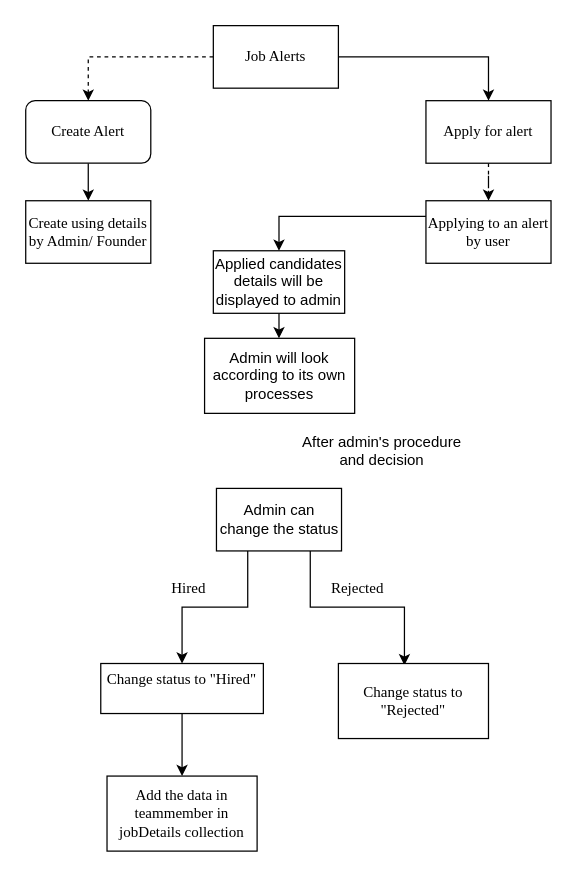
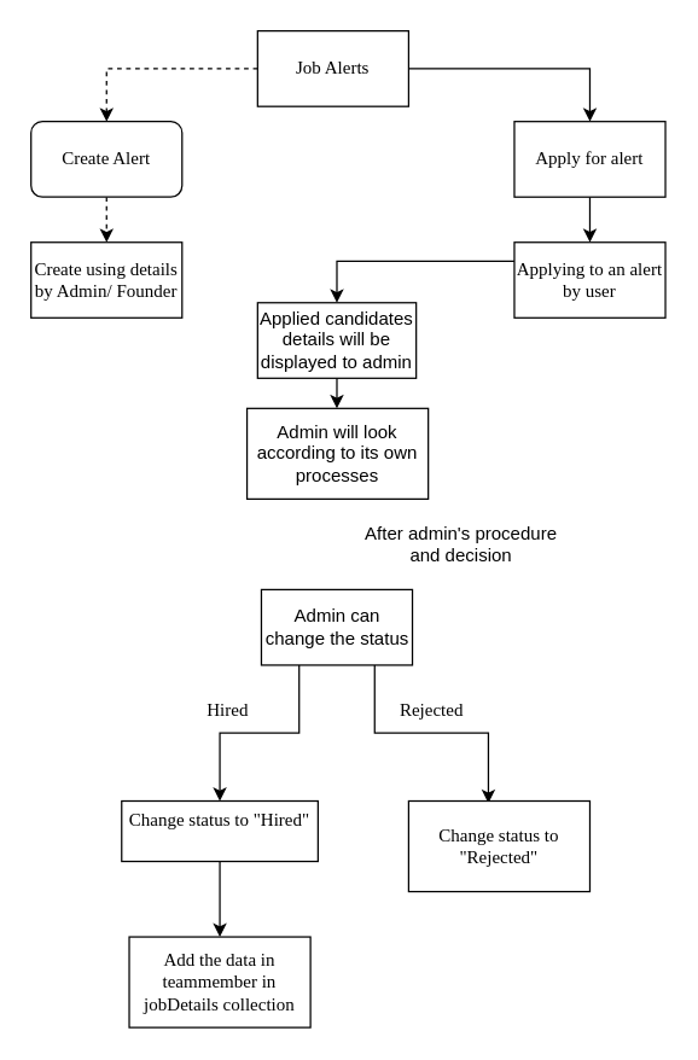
  <mxCell id="0" />
  <mxCell id="1" parent="0" />
  <mxCell id="2" style="edgeStyle=orthogonalEdgeStyle;rounded=0;orthogonalLoop=1;jettySize=auto;html=1;exitX=0;exitY=0.5;exitDx=0;exitDy=0;entryX=0.5;entryY=0;entryDx=0;entryDy=0;dashed=1;" parent="1" source="4" target="6" edge="1"><mxGeometry relative="1" as="geometry" /></mxCell>
  <mxCell id="3" style="edgeStyle=orthogonalEdgeStyle;rounded=0;orthogonalLoop=1;jettySize=auto;html=1;exitX=1;exitY=0.5;exitDx=0;exitDy=0;entryX=0.5;entryY=0;entryDx=0;entryDy=0;" parent="1" source="4" target="8" edge="1"><mxGeometry relative="1" as="geometry" /></mxCell>
  <mxCell id="4" value="&lt;font face=&quot;Times New Roman&quot;&gt;Job Alerts&lt;/font&gt;" style="rounded=0;whiteSpace=wrap;html=1;" parent="1" vertex="1"><mxGeometry x="170" y="20" width="100" height="50" as="geometry" /></mxCell>
- <mxCell id="5" style="edgeStyle=orthogonalEdgeStyle;rounded=0;orthogonalLoop=1;jettySize=auto;html=1;exitX=0.5;exitY=1;exitDx=0;exitDy=0;entryX=0.5;entryY=0;entryDx=0;entryDy=0;" parent="1" source="6" target="9" edge="1"><mxGeometry relative="1" as="geometry" /></mxCell>
+ <mxCell id="5" style="edgeStyle=orthogonalEdgeStyle;rounded=0;orthogonalLoop=1;jettySize=auto;html=1;exitX=0.5;exitY=1;exitDx=0;exitDy=0;entryX=0.5;entryY=0;entryDx=0;entryDy=0;dashed=1;" parent="1" source="6" target="9" edge="1"><mxGeometry relative="1" as="geometry" /></mxCell>
  <mxCell id="6" value="&lt;font face=&quot;Times New Roman&quot;&gt;Create Alert&lt;/font&gt;" style="whiteSpace=wrap;html=1;rounded=1;" parent="1" vertex="1"><mxGeometry x="20" y="80" width="100" height="50" as="geometry" /></mxCell>
- <mxCell id="7" style="edgeStyle=orthogonalEdgeStyle;rounded=0;orthogonalLoop=1;jettySize=auto;html=1;exitX=0.5;exitY=1;exitDx=0;exitDy=0;dashed=1;" parent="1" source="8" target="11" edge="1"><mxGeometry relative="1" as="geometry" /></mxCell>
+ <mxCell id="7" style="edgeStyle=orthogonalEdgeStyle;rounded=0;orthogonalLoop=1;jettySize=auto;html=1;exitX=0.5;exitY=1;exitDx=0;exitDy=0;" parent="1" source="8" target="11" edge="1"><mxGeometry relative="1" as="geometry" /></mxCell>
  <mxCell id="8" value="&lt;font face=&quot;Times New Roman&quot;&gt;Apply for alert&lt;/font&gt;" style="rounded=0;whiteSpace=wrap;html=1;" parent="1" vertex="1"><mxGeometry x="340" y="80" width="100" height="50" as="geometry" /></mxCell>
  <mxCell id="9" value="&lt;font face=&quot;Times New Roman&quot;&gt;Create using details by Admin/ Founder&lt;/font&gt;" style="rounded=0;whiteSpace=wrap;html=1;" parent="1" vertex="1"><mxGeometry x="20" y="160" width="100" height="50" as="geometry" /></mxCell>
  <mxCell id="10" style="edgeStyle=orthogonalEdgeStyle;rounded=0;orthogonalLoop=1;jettySize=auto;html=1;exitX=0;exitY=0.25;exitDx=0;exitDy=0;entryX=0.5;entryY=0;entryDx=0;entryDy=0;" parent="1" source="11" target="22" edge="1"><mxGeometry relative="1" as="geometry" /></mxCell>
  <mxCell id="11" value="&lt;font face=&quot;Times New Roman&quot;&gt;Applying to an alert by user&lt;/font&gt;" style="rounded=0;whiteSpace=wrap;html=1;" parent="1" vertex="1"><mxGeometry x="340" y="160" width="100" height="50" as="geometry" /></mxCell>
  <mxCell id="12" style="edgeStyle=orthogonalEdgeStyle;rounded=0;orthogonalLoop=1;jettySize=auto;html=1;exitX=0.25;exitY=1;exitDx=0;exitDy=0;" parent="1" source="14" target="17" edge="1"><mxGeometry relative="1" as="geometry" /></mxCell>
  <mxCell id="13" style="edgeStyle=orthogonalEdgeStyle;rounded=0;orthogonalLoop=1;jettySize=auto;html=1;exitX=0.75;exitY=1;exitDx=0;exitDy=0;entryX=0.44;entryY=0.024;entryDx=0;entryDy=0;entryPerimeter=0;" parent="1" source="14" target="18" edge="1"><mxGeometry relative="1" as="geometry" /></mxCell>
  <mxCell id="14" value="Admin can change the status" style="rounded=0;whiteSpace=wrap;html=1;" parent="1" vertex="1"><mxGeometry x="172.5" y="390" width="100" height="50" as="geometry" /></mxCell>
  <mxCell id="15" value="&lt;font face=&quot;Times New Roman&quot;&gt;Rejected&lt;/font&gt;" style="text;html=1;align=center;verticalAlign=middle;resizable=0;points=[];autosize=1;" parent="1" vertex="1"><mxGeometry x="255" y="460" width="60" height="20" as="geometry" /></mxCell>
  <mxCell id="16" style="edgeStyle=orthogonalEdgeStyle;rounded=0;orthogonalLoop=1;jettySize=auto;html=1;entryX=0.5;entryY=0;entryDx=0;entryDy=0;" parent="1" source="17" target="20" edge="1"><mxGeometry relative="1" as="geometry" /></mxCell>
  <mxCell id="17" value="&lt;div&gt;&lt;font face=&quot;Times New Roman&quot;&gt;Change status to &quot;Hired&quot;&lt;/font&gt;&lt;/div&gt;&lt;div&gt;&lt;font face=&quot;Times New Roman&quot;&gt;&lt;br&gt;&lt;/font&gt;&lt;/div&gt;" style="rounded=0;whiteSpace=wrap;html=1;" parent="1" vertex="1"><mxGeometry x="80" y="530" width="130" height="40" as="geometry" /></mxCell>
  <mxCell id="18" value="&lt;font face=&quot;Times New Roman&quot;&gt;Change status to &quot;Rejected&quot;&lt;br&gt;&lt;/font&gt;" style="rounded=0;whiteSpace=wrap;html=1;" parent="1" vertex="1"><mxGeometry x="270" y="530" width="120" height="60" as="geometry" /></mxCell>
  <mxCell id="19" value="&lt;font face=&quot;Times New Roman&quot;&gt;Hired&lt;/font&gt;" style="text;html=1;align=center;verticalAlign=middle;resizable=0;points=[];autosize=1;" parent="1" vertex="1"><mxGeometry x="130" y="460" width="40" height="20" as="geometry" /></mxCell>
  <mxCell id="20" value="&lt;span style=&quot;font-family: &amp;#34;times new roman&amp;#34;&quot;&gt;Add the data in teammember in jobDetails collection&lt;/span&gt;" style="rounded=0;whiteSpace=wrap;html=1;" parent="1" vertex="1"><mxGeometry x="85" y="620" width="120" height="60" as="geometry" /></mxCell>
  <mxCell id="21" style="edgeStyle=orthogonalEdgeStyle;rounded=0;orthogonalLoop=1;jettySize=auto;html=1;entryX=0.5;entryY=0;entryDx=0;entryDy=0;" parent="1" source="22" target="23" edge="1"><mxGeometry relative="1" as="geometry" /></mxCell>
  <mxCell id="22" value="Applied candidates details will be displayed to admin" style="rounded=0;whiteSpace=wrap;html=1;" parent="1" vertex="1"><mxGeometry x="170" y="200" width="105" height="50" as="geometry" /></mxCell>
  <mxCell id="23" value="&lt;span&gt;Admin will look according to its own processes&lt;/span&gt;" style="rounded=0;whiteSpace=wrap;html=1;" parent="1" vertex="1"><mxGeometry x="163" y="270" width="120" height="60" as="geometry" /></mxCell>
  <mxCell id="24" value="After admin's procedure and decision" style="text;html=1;strokeColor=none;fillColor=none;align=center;verticalAlign=middle;whiteSpace=wrap;rounded=0;" parent="1" vertex="1"><mxGeometry x="230" y="350" width="150" height="20" as="geometry" /></mxCell>
